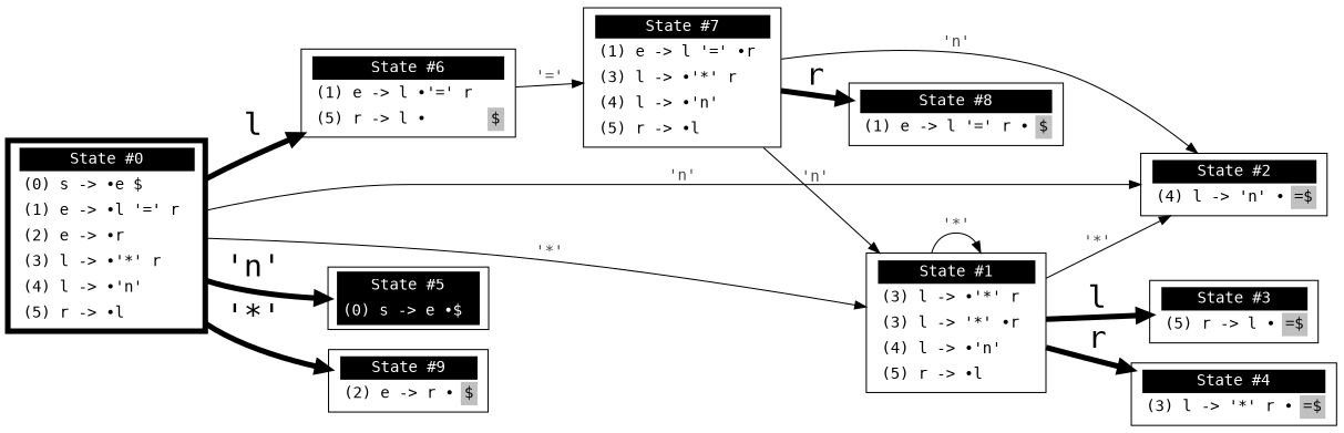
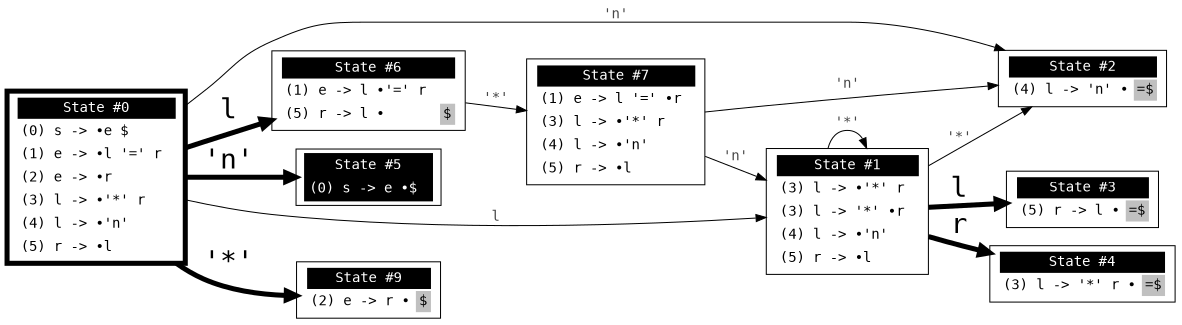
  digraph {
    fontname="DejaVu Sans Mono"
    fontsize=30.0
    labelloc=t
    rankdir=LR
    splines=true
    node [fillcolor=white fontname="DejaVu Sans Mono" penwidth=1.0 shape=mrecord style=filled]
    edge [fontcolor=grey28 fontname="DejaVu Sans Mono" fontsize=14.0 penwidth=1.0]
    n1 [label=<<table border="0" cellborder="0" cellpadding="3" bgcolor="white"><tr><td bgcolor="black" align="center" colspan="2"><font color="white">State #0</font></td></tr><tr><td align="left" port="r0">&#40;0&#41; s -&gt; &bull;e $ </td></tr><tr><td align="left" port="r1">&#40;1&#41; e -&gt; &bull;l '=' r </td></tr><tr><td align="left" port="r2">&#40;2&#41; e -&gt; &bull;r </td></tr><tr><td align="left" port="r3">&#40;3&#41; l -&gt; &bull;'*' r </td></tr><tr><td align="left" port="r4">&#40;4&#41; l -&gt; &bull;'n' </td></tr><tr><td align="left" port="r5">&#40;5&#41; r -&gt; &bull;l </td></tr></table>> penwidth=5.0 style="filled, bold"]
    n2 [label=<<table border="0" cellborder="0" cellpadding="3" bgcolor="white"><tr><td bgcolor="black" align="center" colspan="2"><font color="white">State #1</font></td></tr><tr><td align="left" port="r3">&#40;3&#41; l -&gt; &bull;'*' r </td></tr><tr><td align="left" port="r3">&#40;3&#41; l -&gt; '*' &bull;r </td></tr><tr><td align="left" port="r4">&#40;4&#41; l -&gt; &bull;'n' </td></tr><tr><td align="left" port="r5">&#40;5&#41; r -&gt; &bull;l </td></tr></table>>]
    n3 [label=<<table border="0" cellborder="0" cellpadding="3" bgcolor="white"><tr><td bgcolor="black" align="center" colspan="2"><font color="white">State #2</font></td></tr><tr><td align="left" port="r4">&#40;4&#41; l -&gt; 'n' &bull;</td><td bgcolor="grey" align="right">=$</td></tr></table>>]
    n4 [label=<<table border="0" cellborder="0" cellpadding="3" bgcolor="black"><tr><td bgcolor="black" align="center" colspan="2"><font color="white">State #5</font></td></tr><tr><td align="left" port="r0"><font color="white">&#40;0&#41; s -&gt; e &bull;$ </font></td></tr></table>>]
    n5 [label=<<table border="0" cellborder="0" cellpadding="3" bgcolor="white"><tr><td bgcolor="black" align="center" colspan="2"><font color="white">State #6</font></td></tr><tr><td align="left" port="r1">&#40;1&#41; e -&gt; l &bull;'=' r </td></tr><tr><td align="left" port="r5">&#40;5&#41; r -&gt; l &bull;</td><td bgcolor="grey" align="right">$</td></tr></table>>]
    n6 [label=<<table border="0" cellborder="0" cellpadding="3" bgcolor="white"><tr><td bgcolor="black" align="center" colspan="2"><font color="white">State #9</font></td></tr><tr><td align="left" port="r2">&#40;2&#41; e -&gt; r &bull;</td><td bgcolor="grey" align="right">$</td></tr></table>>]
    n7 [label=<<table border="0" cellborder="0" cellpadding="3" bgcolor="white"><tr><td bgcolor="black" align="center" colspan="2"><font color="white">State #3</font></td></tr><tr><td align="left" port="r5">&#40;5&#41; r -&gt; l &bull;</td><td bgcolor="grey" align="right">=$</td></tr></table>>]
    n8 [label=<<table border="0" cellborder="0" cellpadding="3" bgcolor="white"><tr><td bgcolor="black" align="center" colspan="2"><font color="white">State #4</font></td></tr><tr><td align="left" port="r3">&#40;3&#41; l -&gt; '*' r &bull;</td><td bgcolor="grey" align="right">=$</td></tr></table>>]
    n9 [label=<<table border="0" cellborder="0" cellpadding="3" bgcolor="white"><tr><td bgcolor="black" align="center" colspan="2"><font color="white">State #7</font></td></tr><tr><td align="left" port="r1">&#40;1&#41; e -&gt; l '=' &bull;r </td></tr><tr><td align="left" port="r3">&#40;3&#41; l -&gt; &bull;'*' r </td></tr><tr><td align="left" port="r4">&#40;4&#41; l -&gt; &bull;'n' </td></tr><tr><td align="left" port="r5">&#40;5&#41; r -&gt; &bull;l </td></tr></table>>]
-   n10 [label=<<table border="0" cellborder="0" cellpadding="3" bgcolor="white"><tr><td bgcolor="black" align="center" colspan="2"><font color="white">State #8</font></td></tr><tr><td align="left" port="r1">&#40;1&#41; e -&gt; l '=' r &bull;</td><td bgcolor="grey" align="right">$</td></tr></table>>]
-   n1 -> n2 [label="'*'"]
+   n1 -> n2 [label=l]
    n1 -> n3 [label="'n'"]
    n1 -> n4 [fontcolor=black fontsize=28.0 label="'n'" penwidth=5.0]
    n1 -> n5 [fontcolor=black fontsize=28.0 label=l penwidth=5.0]
    n1 -> n6 [fontcolor=black fontsize=28.0 label="'*'" penwidth=5.0]
    n2 -> n2 [label="'*'"]
    n2 -> n3 [label="'*'"]
    n2 -> n7 [fontcolor=black fontsize=28.0 label=l penwidth=5.0]
    n2 -> n8 [fontcolor=black fontsize=28.0 label=r penwidth=5.0]
-   n5 -> n9 [label="'='"]
+   n5 -> n9 [label="'*'"]
    n9 -> n2 [label="'n'"]
    n9 -> n3 [label="'n'"]
-   n9 -> n10 [fontcolor=black fontsize=28.0 label=r penwidth=5.0]
  }
